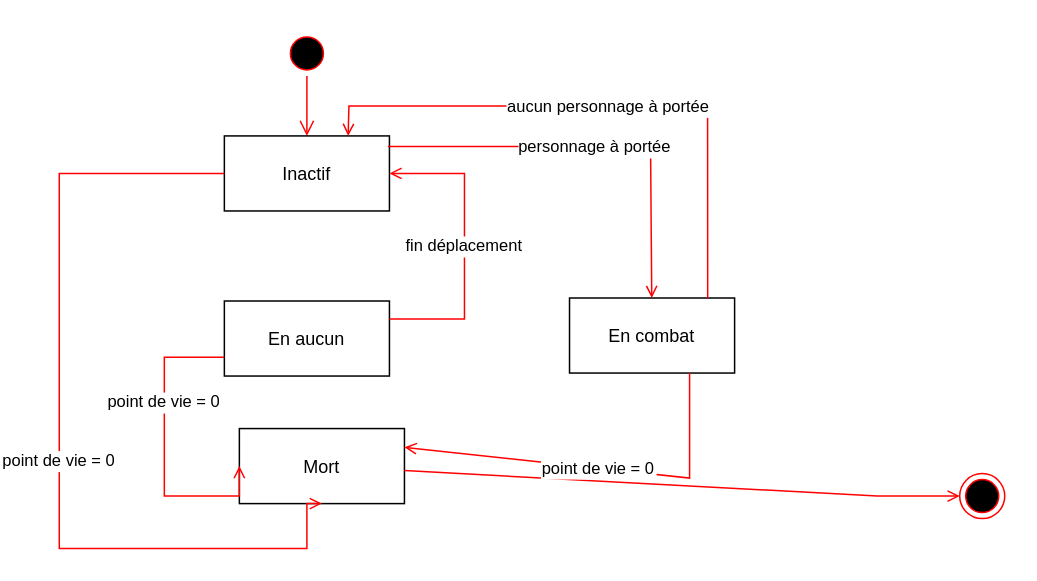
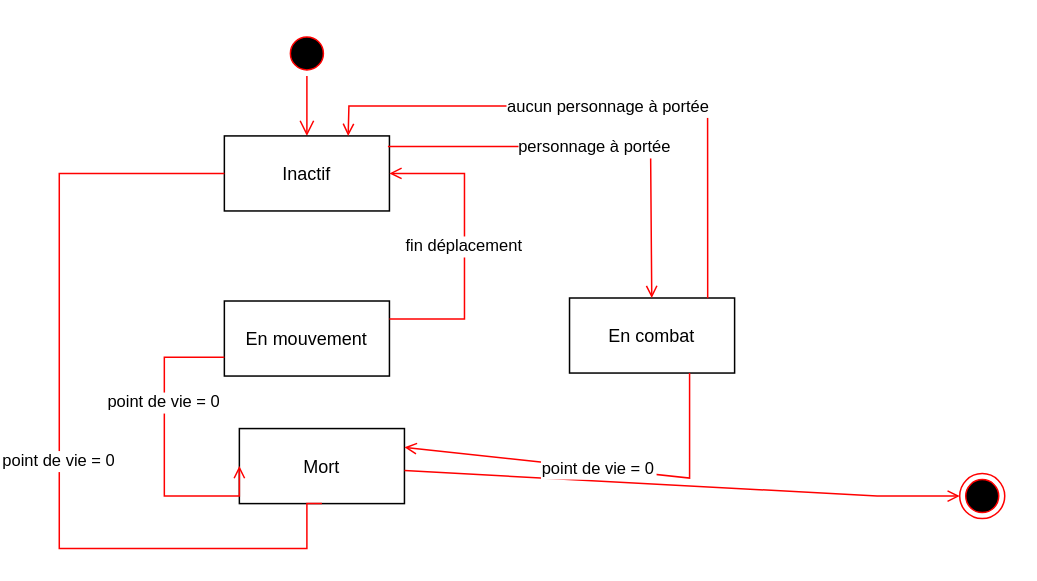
  <mxCell id="0" />
  <mxCell id="1" parent="0" />
  <mxCell id="2" value="En combat" style="" parent="1" vertex="1"><mxGeometry x="360" y="198" width="110" height="50" as="geometry" /></mxCell>
  <mxCell id="3" value="" style="ellipse;shape=endState;fillColor=#000000;strokeColor=#ff0000" parent="1" vertex="1"><mxGeometry x="620" y="315" width="30" height="30" as="geometry" /></mxCell>
  <mxCell id="4" value="" style="ellipse;shape=startState;fillColor=#000000;strokeColor=#ff0000;" parent="1" vertex="1"><mxGeometry x="170" y="20" width="30" height="30" as="geometry" /></mxCell>
  <mxCell id="5" value="" style="edgeStyle=elbowEdgeStyle;elbow=horizontal;verticalAlign=bottom;endArrow=open;endSize=8;strokeColor=#FF0000;endFill=1;rounded=0" parent="1" source="4" target="6" edge="1"><mxGeometry x="270" y="210" as="geometry"><mxPoint x="185" y="90" as="targetPoint" /></mxGeometry></mxCell>
  <mxCell id="6" value="Inactif" style="" parent="1" vertex="1"><mxGeometry x="130" y="90" width="110" height="50" as="geometry" /></mxCell>
- <mxCell id="7" value="En aucun" style="" parent="1" vertex="1"><mxGeometry x="130" y="200" width="110" height="50" as="geometry" /></mxCell>
+ <mxCell id="7" value="En mouvement" style="" parent="1" vertex="1"><mxGeometry x="130" y="200" width="110" height="50" as="geometry" /></mxCell>
  <mxCell id="8" value="Mort" style="" parent="1" vertex="1"><mxGeometry x="140" y="285" width="110" height="50" as="geometry" /></mxCell>
- <mxCell id="9" value="point de vie = 0" style="endArrow=open;strokeColor=#FF0000;endFill=1;rounded=0;entryX=0.5;entryY=1;entryDx=0;entryDy=0;exitX=0;exitY=0.5;exitDx=0;exitDy=0;edgeStyle=orthogonalEdgeStyle;" parent="1" source="6" target="8" edge="1"><mxGeometry x="0.066" relative="1" as="geometry"><mxPoint x="80" y="120" as="sourcePoint" /><Array as="points"><mxPoint x="20" y="115" /><mxPoint x="20" y="365" /><mxPoint x="185" y="365" /></Array><mxPoint as="offset" /></mxGeometry></mxCell>
+ <mxCell id="9" value="point de vie = 0" style="endArrow=none;strokeColor=#FF0000;endFill=1;rounded=0;entryX=0.5;entryY=1;entryDx=0;entryDy=0;exitX=0;exitY=0.5;exitDx=0;exitDy=0;edgeStyle=orthogonalEdgeStyle;" parent="1" source="6" target="8" edge="1"><mxGeometry x="0.066" relative="1" as="geometry"><mxPoint x="80" y="120" as="sourcePoint" /><Array as="points"><mxPoint x="20" y="115" /><mxPoint x="20" y="365" /><mxPoint x="185" y="365" /></Array><mxPoint as="offset" /></mxGeometry></mxCell>
  <mxCell id="10" value="fin déplacement" style="edgeStyle=elbowEdgeStyle;elbow=horizontal;strokeColor=#FF0000;endArrow=open;endFill=1;rounded=0;" parent="1" target="6" edge="1"><mxGeometry width="100" height="100" relative="1" as="geometry"><mxPoint x="240" y="212" as="sourcePoint" /><mxPoint x="330" y="170" as="targetPoint" /><Array as="points"><mxPoint x="290" y="160" /><mxPoint x="40" y="230" /></Array></mxGeometry></mxCell>
  <mxCell id="11" value="" style="endArrow=open;strokeColor=#FF0000;endFill=1;rounded=0;" parent="1" source="8" target="3" edge="1"><mxGeometry relative="1" as="geometry"><mxPoint x="370" y="330" as="targetPoint" /><Array as="points"><mxPoint x="565" y="330" /></Array></mxGeometry></mxCell>
  <mxCell id="12" value="point de vie = 0" style="endArrow=open;strokeColor=#FF0000;endFill=1;rounded=0;exitX=0;exitY=0.75;exitDx=0;exitDy=0;entryX=0;entryY=0.5;entryDx=0;entryDy=0;edgeStyle=orthogonalEdgeStyle;" parent="1" source="7" target="8" edge="1"><mxGeometry x="-0.536" y="23" relative="1" as="geometry"><mxPoint x="250" y="125" as="sourcePoint" /><mxPoint x="249.67" y="319.9" as="targetPoint" /><Array as="points"><mxPoint x="90" y="237" /><mxPoint x="90" y="330" /></Array><mxPoint x="-23" y="22" as="offset" /></mxGeometry></mxCell>
  <mxCell id="13" value="personnage à portée" style="endArrow=open;strokeColor=#FF0000;endFill=1;rounded=0;" parent="1" target="2" edge="1"><mxGeometry relative="1" as="geometry"><mxPoint x="239" y="97" as="sourcePoint" /><mxPoint x="370" y="233" as="targetPoint" /><Array as="points"><mxPoint x="414" y="97" /></Array></mxGeometry></mxCell>
  <mxCell id="14" value="point de vie = 0" style="endArrow=open;strokeColor=#FF0000;endFill=1;rounded=0;entryX=1;entryY=0.25;entryDx=0;entryDy=0;" parent="1" target="8" edge="1"><mxGeometry relative="1" as="geometry"><mxPoint x="440" y="248" as="sourcePoint" /><mxPoint x="140" y="340" as="targetPoint" /><Array as="points"><mxPoint x="440" y="318" /></Array></mxGeometry></mxCell>
  <mxCell id="15" value="aucun personnage à portée" style="endArrow=open;strokeColor=#FF0000;endFill=1;rounded=0;exitX=0.837;exitY=0.003;exitDx=0;exitDy=0;exitPerimeter=0;entryX=0.75;entryY=0;entryDx=0;entryDy=0;" parent="1" source="2" target="6" edge="1"><mxGeometry relative="1" as="geometry"><mxPoint x="220" y="89" as="sourcePoint" /><mxPoint x="540" y="30" as="targetPoint" /><Array as="points"><mxPoint x="452" y="70" /><mxPoint x="213" y="70" /></Array></mxGeometry></mxCell>
